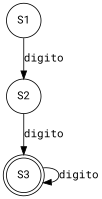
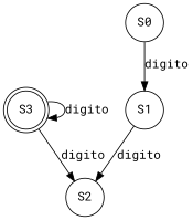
  digraph {
    fontname="Roboto Mono"
    rankdir=TB
    node [fontname="Roboto Mono" shape=circle]
    edge [fontname="Roboto Mono"]
    S3 [shape=doublecircle]
+   S0
    S1
    S2
    S3 -> S3 [label=digito]
+   S0 -> S1 [label=digito]
    S1 -> S2 [label=digito]
-   S2 -> S3 [label=digito]
+   S3 -> S2 [label=digito]
  }
